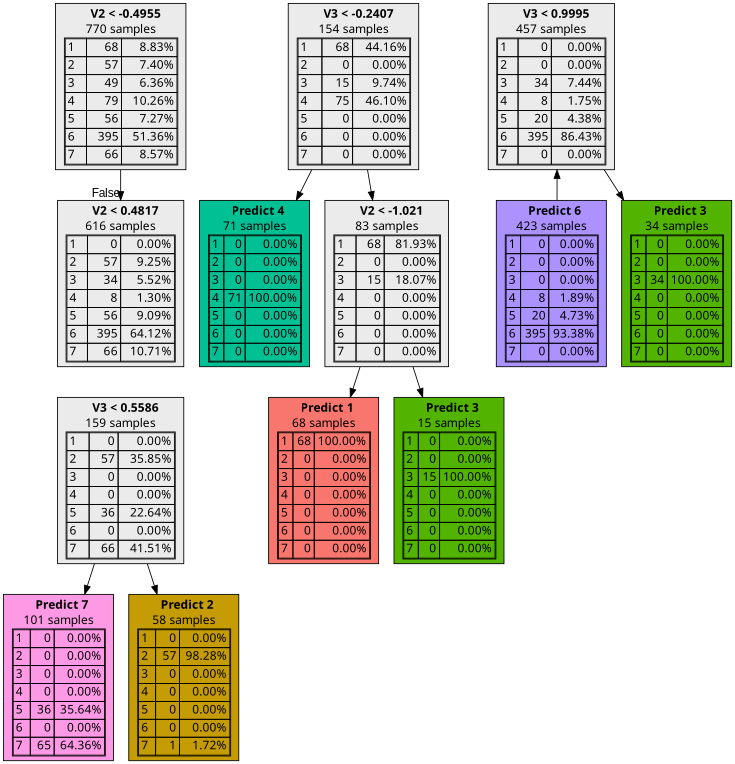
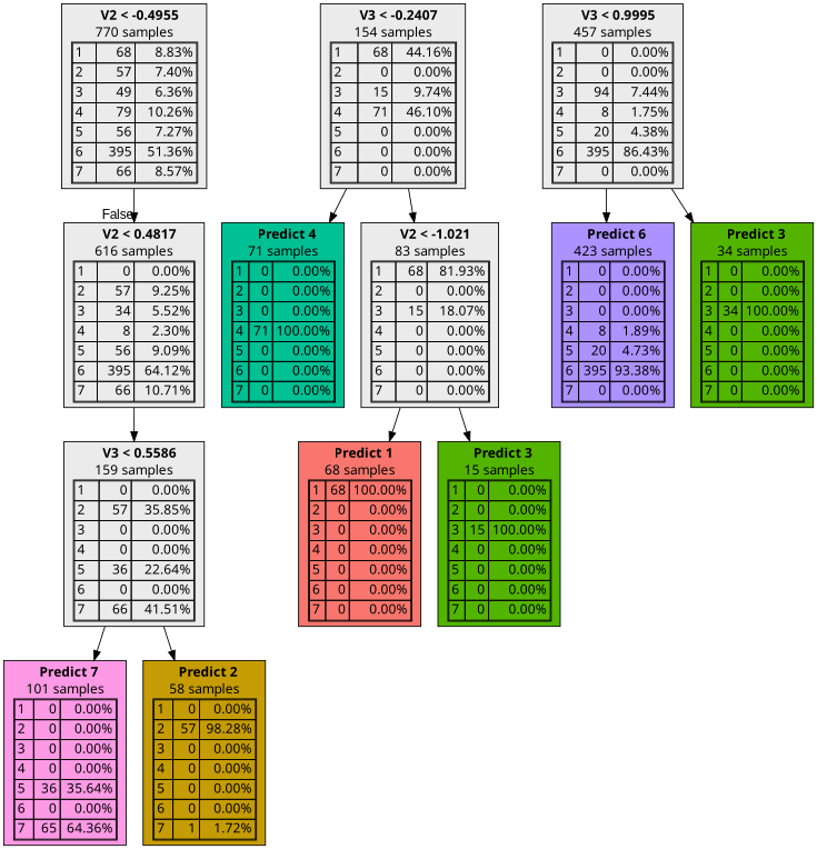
  digraph {
    node [fillcolor="#EBEBEB" fontname="bold arial" shape=box style=filled color=black]
    n1 [label=<  <TABLE BORDER="0" CELLPADDING="0">       <TR>     <TD>       <B> V2 &lt; -0.4955</B>     </TD>   </TR>      <TR>       <TD>770 samples</TD>     </TR>     <TR>   <TD>     <TABLE CELLSPACING="0">         <TR >     <TD ALIGN="LEFT">1</TD>     <TD ALIGN="RIGHT">68</TD>     <TD ALIGN="RIGHT">8.83%</TD>   </TR>   <TR >     <TD ALIGN="LEFT">2</TD>     <TD ALIGN="RIGHT">57</TD>     <TD ALIGN="RIGHT">7.40%</TD>   </TR>   <TR >     <TD ALIGN="LEFT">3</TD>     <TD ALIGN="RIGHT">49</TD>     <TD ALIGN="RIGHT">6.36%</TD>   </TR>   <TR >     <TD ALIGN="LEFT">4</TD>     <TD ALIGN="RIGHT">79</TD>     <TD ALIGN="RIGHT">10.26%</TD>   </TR>   <TR >     <TD ALIGN="LEFT">5</TD>     <TD ALIGN="RIGHT">56</TD>     <TD ALIGN="RIGHT">7.27%</TD>   </TR>   <TR class="highlighted">     <TD ALIGN="LEFT">6</TD>     <TD ALIGN="RIGHT">395</TD>     <TD ALIGN="RIGHT">51.36%</TD>   </TR>   <TR >     <TD ALIGN="LEFT">7</TD>     <TD ALIGN="RIGHT">66</TD>     <TD ALIGN="RIGHT">8.57%</TD>   </TR>      </TABLE>   </TD> </TR>    </TABLE> > color=""]
-   n2 [label=<  <TABLE BORDER="0" CELLPADDING="0">       <TR>     <TD>       <B> V2 &lt; 0.4817</B>     </TD>   </TR>      <TR>       <TD>616 samples</TD>     </TR>     <TR>   <TD>     <TABLE CELLSPACING="0">         <TR >     <TD ALIGN="LEFT">1</TD>     <TD ALIGN="RIGHT">0</TD>     <TD ALIGN="RIGHT">0.00%</TD>   </TR>   <TR >     <TD ALIGN="LEFT">2</TD>     <TD ALIGN="RIGHT">57</TD>     <TD ALIGN="RIGHT">9.25%</TD>   </TR>   <TR >     <TD ALIGN="LEFT">3</TD>     <TD ALIGN="RIGHT">34</TD>     <TD ALIGN="RIGHT">5.52%</TD>   </TR>   <TR >     <TD ALIGN="LEFT">4</TD>     <TD ALIGN="RIGHT">8</TD>     <TD ALIGN="RIGHT">1.30%</TD>   </TR>   <TR >     <TD ALIGN="LEFT">5</TD>     <TD ALIGN="RIGHT">56</TD>     <TD ALIGN="RIGHT">9.09%</TD>   </TR>   <TR class="highlighted">     <TD ALIGN="LEFT">6</TD>     <TD ALIGN="RIGHT">395</TD>     <TD ALIGN="RIGHT">64.12%</TD>   </TR>   <TR >     <TD ALIGN="LEFT">7</TD>     <TD ALIGN="RIGHT">66</TD>     <TD ALIGN="RIGHT">10.71%</TD>   </TR>      </TABLE>   </TD> </TR>    </TABLE> > color=""]
-   n3 [label=<  <TABLE BORDER="0" CELLPADDING="0">       <TR>     <TD>       <B> V3 &lt; -0.2407</B>     </TD>   </TR>      <TR>       <TD>154 samples</TD>     </TR>     <TR>   <TD>     <TABLE CELLSPACING="0">         <TR >     <TD ALIGN="LEFT">1</TD>     <TD ALIGN="RIGHT">68</TD>     <TD ALIGN="RIGHT">44.16%</TD>   </TR>   <TR >     <TD ALIGN="LEFT">2</TD>     <TD ALIGN="RIGHT">0</TD>     <TD ALIGN="RIGHT">0.00%</TD>   </TR>   <TR >     <TD ALIGN="LEFT">3</TD>     <TD ALIGN="RIGHT">15</TD>     <TD ALIGN="RIGHT">9.74%</TD>   </TR>   <TR class="highlighted">     <TD ALIGN="LEFT">4</TD>     <TD ALIGN="RIGHT">75</TD>     <TD ALIGN="RIGHT">46.10%</TD>   </TR>   <TR >     <TD ALIGN="LEFT">5</TD>     <TD ALIGN="RIGHT">0</TD>     <TD ALIGN="RIGHT">0.00%</TD>   </TR>   <TR >     <TD ALIGN="LEFT">6</TD>     <TD ALIGN="RIGHT">0</TD>     <TD ALIGN="RIGHT">0.00%</TD>   </TR>   <TR >     <TD ALIGN="LEFT">7</TD>     <TD ALIGN="RIGHT">0</TD>     <TD ALIGN="RIGHT">0.00%</TD>   </TR>      </TABLE>   </TD> </TR>    </TABLE> > color=""]
+   n2 [label=<  <TABLE BORDER="0" CELLPADDING="0">       <TR>     <TD>       <B> V2 &lt; 0.4817</B>     </TD>   </TR>      <TR>       <TD>616 samples</TD>     </TR>     <TR>   <TD>     <TABLE CELLSPACING="0">         <TR >     <TD ALIGN="LEFT">1</TD>     <TD ALIGN="RIGHT">0</TD>     <TD ALIGN="RIGHT">0.00%</TD>   </TR>   <TR >     <TD ALIGN="LEFT">2</TD>     <TD ALIGN="RIGHT">57</TD>     <TD ALIGN="RIGHT">9.25%</TD>   </TR>   <TR >     <TD ALIGN="LEFT">3</TD>     <TD ALIGN="RIGHT">34</TD>     <TD ALIGN="RIGHT">5.52%</TD>   </TR>   <TR >     <TD ALIGN="LEFT">4</TD>     <TD ALIGN="RIGHT">8</TD>     <TD ALIGN="RIGHT">2.30%</TD>   </TR>   <TR >     <TD ALIGN="LEFT">5</TD>     <TD ALIGN="RIGHT">56</TD>     <TD ALIGN="RIGHT">9.09%</TD>   </TR>   <TR class="highlighted">     <TD ALIGN="LEFT">6</TD>     <TD ALIGN="RIGHT">395</TD>     <TD ALIGN="RIGHT">64.12%</TD>   </TR>   <TR >     <TD ALIGN="LEFT">7</TD>     <TD ALIGN="RIGHT">66</TD>     <TD ALIGN="RIGHT">10.71%</TD>   </TR>      </TABLE>   </TD> </TR>    </TABLE> > color=""]
+   n3 [label=<  <TABLE BORDER="0" CELLPADDING="0">       <TR>     <TD>       <B> V3 &lt; -0.2407</B>     </TD>   </TR>      <TR>       <TD>154 samples</TD>     </TR>     <TR>   <TD>     <TABLE CELLSPACING="0">         <TR >     <TD ALIGN="LEFT">1</TD>     <TD ALIGN="RIGHT">68</TD>     <TD ALIGN="RIGHT">44.16%</TD>   </TR>   <TR >     <TD ALIGN="LEFT">2</TD>     <TD ALIGN="RIGHT">0</TD>     <TD ALIGN="RIGHT">0.00%</TD>   </TR>   <TR >     <TD ALIGN="LEFT">3</TD>     <TD ALIGN="RIGHT">15</TD>     <TD ALIGN="RIGHT">9.74%</TD>   </TR>   <TR class="highlighted">     <TD ALIGN="LEFT">4</TD>     <TD ALIGN="RIGHT">71</TD>     <TD ALIGN="RIGHT">46.10%</TD>   </TR>   <TR >     <TD ALIGN="LEFT">5</TD>     <TD ALIGN="RIGHT">0</TD>     <TD ALIGN="RIGHT">0.00%</TD>   </TR>   <TR >     <TD ALIGN="LEFT">6</TD>     <TD ALIGN="RIGHT">0</TD>     <TD ALIGN="RIGHT">0.00%</TD>   </TR>   <TR >     <TD ALIGN="LEFT">7</TD>     <TD ALIGN="RIGHT">0</TD>     <TD ALIGN="RIGHT">0.00%</TD>   </TR>      </TABLE>   </TD> </TR>    </TABLE> > color=""]
    n4 [fillcolor="#00C094ff" label=<  <TABLE BORDER="0" CELLPADDING="0">       <TR>     <TD>       <B>Predict 4</B>     </TD>   </TR>      <TR>       <TD>71 samples</TD>     </TR>     <TR>   <TD>     <TABLE CELLSPACING="0">         <TR >     <TD ALIGN="LEFT">1</TD>     <TD ALIGN="RIGHT">0</TD>     <TD ALIGN="RIGHT">0.00%</TD>   </TR>   <TR >     <TD ALIGN="LEFT">2</TD>     <TD ALIGN="RIGHT">0</TD>     <TD ALIGN="RIGHT">0.00%</TD>   </TR>   <TR >     <TD ALIGN="LEFT">3</TD>     <TD ALIGN="RIGHT">0</TD>     <TD ALIGN="RIGHT">0.00%</TD>   </TR>   <TR class="highlighted">     <TD ALIGN="LEFT">4</TD>     <TD ALIGN="RIGHT">71</TD>     <TD ALIGN="RIGHT">100.00%</TD>   </TR>   <TR >     <TD ALIGN="LEFT">5</TD>     <TD ALIGN="RIGHT">0</TD>     <TD ALIGN="RIGHT">0.00%</TD>   </TR>   <TR >     <TD ALIGN="LEFT">6</TD>     <TD ALIGN="RIGHT">0</TD>     <TD ALIGN="RIGHT">0.00%</TD>   </TR>   <TR >     <TD ALIGN="LEFT">7</TD>     <TD ALIGN="RIGHT">0</TD>     <TD ALIGN="RIGHT">0.00%</TD>   </TR>      </TABLE>   </TD> </TR>    </TABLE> >]
    n5 [label=<  <TABLE BORDER="0" CELLPADDING="0">       <TR>     <TD>       <B> V2 &lt; -1.021</B>     </TD>   </TR>      <TR>       <TD>83 samples</TD>     </TR>     <TR>   <TD>     <TABLE CELLSPACING="0">         <TR class="highlighted">     <TD ALIGN="LEFT">1</TD>     <TD ALIGN="RIGHT">68</TD>     <TD ALIGN="RIGHT">81.93%</TD>   </TR>   <TR >     <TD ALIGN="LEFT">2</TD>     <TD ALIGN="RIGHT">0</TD>     <TD ALIGN="RIGHT">0.00%</TD>   </TR>   <TR >     <TD ALIGN="LEFT">3</TD>     <TD ALIGN="RIGHT">15</TD>     <TD ALIGN="RIGHT">18.07%</TD>   </TR>   <TR >     <TD ALIGN="LEFT">4</TD>     <TD ALIGN="RIGHT">0</TD>     <TD ALIGN="RIGHT">0.00%</TD>   </TR>   <TR >     <TD ALIGN="LEFT">5</TD>     <TD ALIGN="RIGHT">0</TD>     <TD ALIGN="RIGHT">0.00%</TD>   </TR>   <TR >     <TD ALIGN="LEFT">6</TD>     <TD ALIGN="RIGHT">0</TD>     <TD ALIGN="RIGHT">0.00%</TD>   </TR>   <TR >     <TD ALIGN="LEFT">7</TD>     <TD ALIGN="RIGHT">0</TD>     <TD ALIGN="RIGHT">0.00%</TD>   </TR>      </TABLE>   </TD> </TR>    </TABLE> > color=""]
    n6 [label=<  <TABLE BORDER="0" CELLPADDING="0">       <TR>     <TD>       <B> V3 &lt; 0.5586</B>     </TD>   </TR>      <TR>       <TD>159 samples</TD>     </TR>     <TR>   <TD>     <TABLE CELLSPACING="0">         <TR >     <TD ALIGN="LEFT">1</TD>     <TD ALIGN="RIGHT">0</TD>     <TD ALIGN="RIGHT">0.00%</TD>   </TR>   <TR >     <TD ALIGN="LEFT">2</TD>     <TD ALIGN="RIGHT">57</TD>     <TD ALIGN="RIGHT">35.85%</TD>   </TR>   <TR >     <TD ALIGN="LEFT">3</TD>     <TD ALIGN="RIGHT">0</TD>     <TD ALIGN="RIGHT">0.00%</TD>   </TR>   <TR >     <TD ALIGN="LEFT">4</TD>     <TD ALIGN="RIGHT">0</TD>     <TD ALIGN="RIGHT">0.00%</TD>   </TR>   <TR >     <TD ALIGN="LEFT">5</TD>     <TD ALIGN="RIGHT">36</TD>     <TD ALIGN="RIGHT">22.64%</TD>   </TR>   <TR >     <TD ALIGN="LEFT">6</TD>     <TD ALIGN="RIGHT">0</TD>     <TD ALIGN="RIGHT">0.00%</TD>   </TR>   <TR class="highlighted">     <TD ALIGN="LEFT">7</TD>     <TD ALIGN="RIGHT">66</TD>     <TD ALIGN="RIGHT">41.51%</TD>   </TR>      </TABLE>   </TD> </TR>    </TABLE> > color=""]
    n7 [fillcolor="#F8766Dff" label=<  <TABLE BORDER="0" CELLPADDING="0">       <TR>     <TD>       <B>Predict 1</B>     </TD>   </TR>      <TR>       <TD>68 samples</TD>     </TR>     <TR>   <TD>     <TABLE CELLSPACING="0">         <TR class="highlighted">     <TD ALIGN="LEFT">1</TD>     <TD ALIGN="RIGHT">68</TD>     <TD ALIGN="RIGHT">100.00%</TD>   </TR>   <TR >     <TD ALIGN="LEFT">2</TD>     <TD ALIGN="RIGHT">0</TD>     <TD ALIGN="RIGHT">0.00%</TD>   </TR>   <TR >     <TD ALIGN="LEFT">3</TD>     <TD ALIGN="RIGHT">0</TD>     <TD ALIGN="RIGHT">0.00%</TD>   </TR>   <TR >     <TD ALIGN="LEFT">4</TD>     <TD ALIGN="RIGHT">0</TD>     <TD ALIGN="RIGHT">0.00%</TD>   </TR>   <TR >     <TD ALIGN="LEFT">5</TD>     <TD ALIGN="RIGHT">0</TD>     <TD ALIGN="RIGHT">0.00%</TD>   </TR>   <TR >     <TD ALIGN="LEFT">6</TD>     <TD ALIGN="RIGHT">0</TD>     <TD ALIGN="RIGHT">0.00%</TD>   </TR>   <TR >     <TD ALIGN="LEFT">7</TD>     <TD ALIGN="RIGHT">0</TD>     <TD ALIGN="RIGHT">0.00%</TD>   </TR>      </TABLE>   </TD> </TR>    </TABLE> >]
    n8 [fillcolor="#53B400ff" label=<  <TABLE BORDER="0" CELLPADDING="0">       <TR>     <TD>       <B>Predict 3</B>     </TD>   </TR>      <TR>       <TD>15 samples</TD>     </TR>     <TR>   <TD>     <TABLE CELLSPACING="0">         <TR >     <TD ALIGN="LEFT">1</TD>     <TD ALIGN="RIGHT">0</TD>     <TD ALIGN="RIGHT">0.00%</TD>   </TR>   <TR >     <TD ALIGN="LEFT">2</TD>     <TD ALIGN="RIGHT">0</TD>     <TD ALIGN="RIGHT">0.00%</TD>   </TR>   <TR class="highlighted">     <TD ALIGN="LEFT">3</TD>     <TD ALIGN="RIGHT">15</TD>     <TD ALIGN="RIGHT">100.00%</TD>   </TR>   <TR >     <TD ALIGN="LEFT">4</TD>     <TD ALIGN="RIGHT">0</TD>     <TD ALIGN="RIGHT">0.00%</TD>   </TR>   <TR >     <TD ALIGN="LEFT">5</TD>     <TD ALIGN="RIGHT">0</TD>     <TD ALIGN="RIGHT">0.00%</TD>   </TR>   <TR >     <TD ALIGN="LEFT">6</TD>     <TD ALIGN="RIGHT">0</TD>     <TD ALIGN="RIGHT">0.00%</TD>   </TR>   <TR >     <TD ALIGN="LEFT">7</TD>     <TD ALIGN="RIGHT">0</TD>     <TD ALIGN="RIGHT">0.00%</TD>   </TR>      </TABLE>   </TD> </TR>    </TABLE> >]
-   n9 [label=<  <TABLE BORDER="0" CELLPADDING="0">       <TR>     <TD>       <B> V3 &lt; 0.9995</B>     </TD>   </TR>      <TR>       <TD>457 samples</TD>     </TR>     <TR>   <TD>     <TABLE CELLSPACING="0">         <TR >     <TD ALIGN="LEFT">1</TD>     <TD ALIGN="RIGHT">0</TD>     <TD ALIGN="RIGHT">0.00%</TD>   </TR>   <TR >     <TD ALIGN="LEFT">2</TD>     <TD ALIGN="RIGHT">0</TD>     <TD ALIGN="RIGHT">0.00%</TD>   </TR>   <TR >     <TD ALIGN="LEFT">3</TD>     <TD ALIGN="RIGHT">34</TD>     <TD ALIGN="RIGHT">7.44%</TD>   </TR>   <TR >     <TD ALIGN="LEFT">4</TD>     <TD ALIGN="RIGHT">8</TD>     <TD ALIGN="RIGHT">1.75%</TD>   </TR>   <TR >     <TD ALIGN="LEFT">5</TD>     <TD ALIGN="RIGHT">20</TD>     <TD ALIGN="RIGHT">4.38%</TD>   </TR>   <TR class="highlighted">     <TD ALIGN="LEFT">6</TD>     <TD ALIGN="RIGHT">395</TD>     <TD ALIGN="RIGHT">86.43%</TD>   </TR>   <TR >     <TD ALIGN="LEFT">7</TD>     <TD ALIGN="RIGHT">0</TD>     <TD ALIGN="RIGHT">0.00%</TD>   </TR>      </TABLE>   </TD> </TR>    </TABLE> > color=""]
+   n9 [label=<  <TABLE BORDER="0" CELLPADDING="0">       <TR>     <TD>       <B> V3 &lt; 0.9995</B>     </TD>   </TR>      <TR>       <TD>457 samples</TD>     </TR>     <TR>   <TD>     <TABLE CELLSPACING="0">         <TR >     <TD ALIGN="LEFT">1</TD>     <TD ALIGN="RIGHT">0</TD>     <TD ALIGN="RIGHT">0.00%</TD>   </TR>   <TR >     <TD ALIGN="LEFT">2</TD>     <TD ALIGN="RIGHT">0</TD>     <TD ALIGN="RIGHT">0.00%</TD>   </TR>   <TR >     <TD ALIGN="LEFT">3</TD>     <TD ALIGN="RIGHT">94</TD>     <TD ALIGN="RIGHT">7.44%</TD>   </TR>   <TR >     <TD ALIGN="LEFT">4</TD>     <TD ALIGN="RIGHT">8</TD>     <TD ALIGN="RIGHT">1.75%</TD>   </TR>   <TR >     <TD ALIGN="LEFT">5</TD>     <TD ALIGN="RIGHT">20</TD>     <TD ALIGN="RIGHT">4.38%</TD>   </TR>   <TR class="highlighted">     <TD ALIGN="LEFT">6</TD>     <TD ALIGN="RIGHT">395</TD>     <TD ALIGN="RIGHT">86.43%</TD>   </TR>   <TR >     <TD ALIGN="LEFT">7</TD>     <TD ALIGN="RIGHT">0</TD>     <TD ALIGN="RIGHT">0.00%</TD>   </TR>      </TABLE>   </TD> </TR>    </TABLE> > color=""]
    n10 [fillcolor="#A58AFFee" label=<  <TABLE BORDER="0" CELLPADDING="0">       <TR>     <TD>       <B>Predict 6</B>     </TD>   </TR>      <TR>       <TD>423 samples</TD>     </TR>     <TR>   <TD>     <TABLE CELLSPACING="0">         <TR >     <TD ALIGN="LEFT">1</TD>     <TD ALIGN="RIGHT">0</TD>     <TD ALIGN="RIGHT">0.00%</TD>   </TR>   <TR >     <TD ALIGN="LEFT">2</TD>     <TD ALIGN="RIGHT">0</TD>     <TD ALIGN="RIGHT">0.00%</TD>   </TR>   <TR >     <TD ALIGN="LEFT">3</TD>     <TD ALIGN="RIGHT">0</TD>     <TD ALIGN="RIGHT">0.00%</TD>   </TR>   <TR >     <TD ALIGN="LEFT">4</TD>     <TD ALIGN="RIGHT">8</TD>     <TD ALIGN="RIGHT">1.89%</TD>   </TR>   <TR >     <TD ALIGN="LEFT">5</TD>     <TD ALIGN="RIGHT">20</TD>     <TD ALIGN="RIGHT">4.73%</TD>   </TR>   <TR class="highlighted">     <TD ALIGN="LEFT">6</TD>     <TD ALIGN="RIGHT">395</TD>     <TD ALIGN="RIGHT">93.38%</TD>   </TR>   <TR >     <TD ALIGN="LEFT">7</TD>     <TD ALIGN="RIGHT">0</TD>     <TD ALIGN="RIGHT">0.00%</TD>   </TR>      </TABLE>   </TD> </TR>    </TABLE> >]
    n11 [fillcolor="#53B400ff" label=<  <TABLE BORDER="0" CELLPADDING="0">       <TR>     <TD>       <B>Predict 3</B>     </TD>   </TR>      <TR>       <TD>34 samples</TD>     </TR>     <TR>   <TD>     <TABLE CELLSPACING="0">         <TR >     <TD ALIGN="LEFT">1</TD>     <TD ALIGN="RIGHT">0</TD>     <TD ALIGN="RIGHT">0.00%</TD>   </TR>   <TR >     <TD ALIGN="LEFT">2</TD>     <TD ALIGN="RIGHT">0</TD>     <TD ALIGN="RIGHT">0.00%</TD>   </TR>   <TR class="highlighted">     <TD ALIGN="LEFT">3</TD>     <TD ALIGN="RIGHT">34</TD>     <TD ALIGN="RIGHT">100.00%</TD>   </TR>   <TR >     <TD ALIGN="LEFT">4</TD>     <TD ALIGN="RIGHT">0</TD>     <TD ALIGN="RIGHT">0.00%</TD>   </TR>   <TR >     <TD ALIGN="LEFT">5</TD>     <TD ALIGN="RIGHT">0</TD>     <TD ALIGN="RIGHT">0.00%</TD>   </TR>   <TR >     <TD ALIGN="LEFT">6</TD>     <TD ALIGN="RIGHT">0</TD>     <TD ALIGN="RIGHT">0.00%</TD>   </TR>   <TR >     <TD ALIGN="LEFT">7</TD>     <TD ALIGN="RIGHT">0</TD>     <TD ALIGN="RIGHT">0.00%</TD>   </TR>      </TABLE>   </TD> </TR>    </TABLE> >]
    n12 [fillcolor="#FB61D7a4" label=<  <TABLE BORDER="0" CELLPADDING="0">       <TR>     <TD>       <B>Predict 7</B>     </TD>   </TR>      <TR>       <TD>101 samples</TD>     </TR>     <TR>   <TD>     <TABLE CELLSPACING="0">         <TR >     <TD ALIGN="LEFT">1</TD>     <TD ALIGN="RIGHT">0</TD>     <TD ALIGN="RIGHT">0.00%</TD>   </TR>   <TR >     <TD ALIGN="LEFT">2</TD>     <TD ALIGN="RIGHT">0</TD>     <TD ALIGN="RIGHT">0.00%</TD>   </TR>   <TR >     <TD ALIGN="LEFT">3</TD>     <TD ALIGN="RIGHT">0</TD>     <TD ALIGN="RIGHT">0.00%</TD>   </TR>   <TR >     <TD ALIGN="LEFT">4</TD>     <TD ALIGN="RIGHT">0</TD>     <TD ALIGN="RIGHT">0.00%</TD>   </TR>   <TR >     <TD ALIGN="LEFT">5</TD>     <TD ALIGN="RIGHT">36</TD>     <TD ALIGN="RIGHT">35.64%</TD>   </TR>   <TR >     <TD ALIGN="LEFT">6</TD>     <TD ALIGN="RIGHT">0</TD>     <TD ALIGN="RIGHT">0.00%</TD>   </TR>   <TR class="highlighted">     <TD ALIGN="LEFT">7</TD>     <TD ALIGN="RIGHT">65</TD>     <TD ALIGN="RIGHT">64.36%</TD>   </TR>      </TABLE>   </TD> </TR>    </TABLE> >]
    n13 [fillcolor="#C49A00fb" label=<  <TABLE BORDER="0" CELLPADDING="0">       <TR>     <TD>       <B>Predict 2</B>     </TD>   </TR>      <TR>       <TD>58 samples</TD>     </TR>     <TR>   <TD>     <TABLE CELLSPACING="0">         <TR >     <TD ALIGN="LEFT">1</TD>     <TD ALIGN="RIGHT">0</TD>     <TD ALIGN="RIGHT">0.00%</TD>   </TR>   <TR class="highlighted">     <TD ALIGN="LEFT">2</TD>     <TD ALIGN="RIGHT">57</TD>     <TD ALIGN="RIGHT">98.28%</TD>   </TR>   <TR >     <TD ALIGN="LEFT">3</TD>     <TD ALIGN="RIGHT">0</TD>     <TD ALIGN="RIGHT">0.00%</TD>   </TR>   <TR >     <TD ALIGN="LEFT">4</TD>     <TD ALIGN="RIGHT">0</TD>     <TD ALIGN="RIGHT">0.00%</TD>   </TR>   <TR >     <TD ALIGN="LEFT">5</TD>     <TD ALIGN="RIGHT">0</TD>     <TD ALIGN="RIGHT">0.00%</TD>   </TR>   <TR >     <TD ALIGN="LEFT">6</TD>     <TD ALIGN="RIGHT">0</TD>     <TD ALIGN="RIGHT">0.00%</TD>   </TR>   <TR >     <TD ALIGN="LEFT">7</TD>     <TD ALIGN="RIGHT">1</TD>     <TD ALIGN="RIGHT">1.72%</TD>   </TR>      </TABLE>   </TD> </TR>    </TABLE> >]
    n1 -> n2 [fontname=arial headlabel=False labelangle=-45 labeldistance=2.5]
+   n2 -> n6
    n3 -> n4
    n3 -> n5
    n5 -> n7
    n5 -> n8
    n6 -> n12
    n6 -> n13
-   n10 -> n9
+   n9 -> n10
    n9 -> n11
  }
